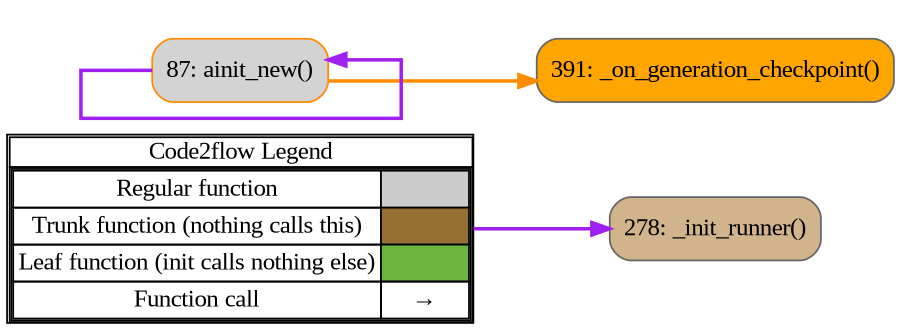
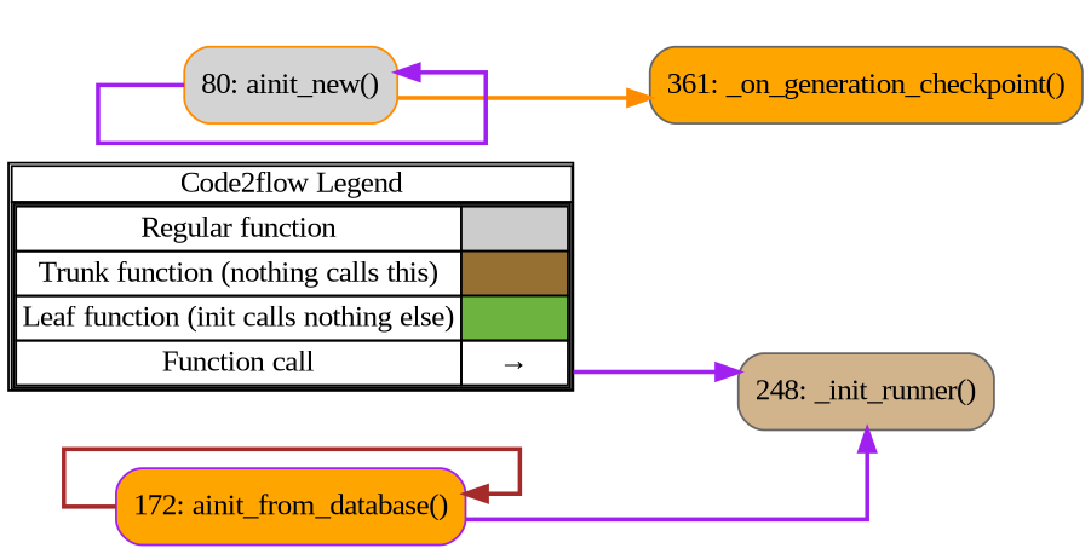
  digraph {
    concentrate=true
    fontname="Liberation Serif"
    rankdir=LR
    splines=ortho
    node [fontname="Liberation Serif" shape=rect color=gray40 fillcolor=orange style="rounded,filled"]
    edge [color=purple fontname="Liberation Serif" penwidth=2]
    n1 [label=<         <table cellspacing="0" cellpadding="0" border="1"><tr><td>Code2flow Legend</td></tr><tr><td>         <table cellspacing="0">         <tr><td>Regular function</td><td width="50px" bgcolor='#cccccc'></td></tr>         <tr><td>Trunk function (nothing calls this)</td><td bgcolor='#966F33'></td></tr>         <tr><td>Leaf function (init calls nothing else)</td><td bgcolor='#6db33f'></td></tr>         <tr><td>Function call</td><td><font color='black'>&#8594;</font></td></tr>         </table></td></tr></table>         > margin=0 shape=none color="" fillcolor="" style=""]
-   n2 [fillcolor=tan label="278: _init_runner()"]
-   n3 [label="391: _on_generation_checkpoint()"]
-   n5 [color=darkorange fillcolor=lightgrey label="87: ainit_new()"]
+   n2 [fillcolor=tan label="248: _init_runner()"]
+   n3 [label="361: _on_generation_checkpoint()"]
+   n4 [color=purple label="172: ainit_from_database()"]
+   n5 [color=darkorange fillcolor=lightgrey label="80: ainit_new()"]
    subgraph sub_1 {
      label=legend
      rank=min
      n1
    }
    subgraph sub_2 {
      label="File: optimizer"
      style=dotted
      subgraph sub_3 {
        label="Class: Optimizer"
        style=dotted
        n2
        n3
+       n4
        n5
      }
    }
    n1 -> n2
+   n4 -> n2
+   n4 -> n4 [color=brown]
    n5 -> n3 [color=darkorange]
    n5 -> n5
  }
